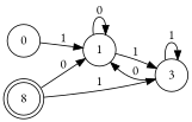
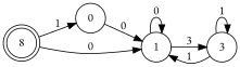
  digraph {
    fontname="EB Garamond"
    rankdir=LR
    node [fontname="EB Garamond" shape=circle]
    edge [fontname="EB Garamond"]
    0
    1
    3
    n4 [label=8 shape=doublecircle]
-   0 -> 1 [label=1]
+   0 -> 1 [label=0]
    1 -> 1 [label=0]
-   1 -> 3 [label=1]
-   3 -> 1 [label=0]
+   1 -> 3 [label=3]
+   3 -> 1 [label=1]
    3 -> 3 [label=1]
    n4 -> 1 [label=0]
-   n4 -> 3 [label=1]
+   n4 -> 0 [label=1]
  }
